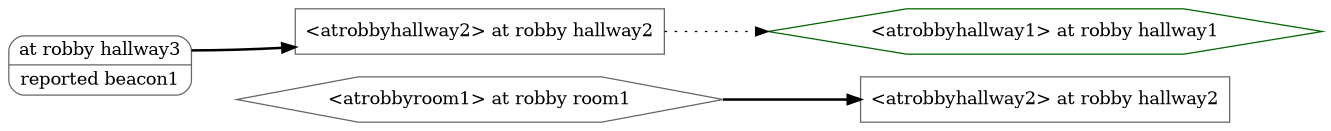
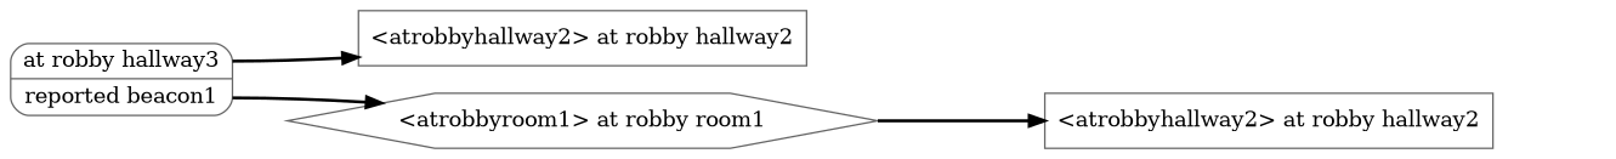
  digraph {
    rankdir=LR
    node [color=gray40 shape=box]
    edge [color=black headport=atrobbyhallway2 style=bold]
    n1 [label="<atrobbyhallway3> at robby hallway3|<reportedbeacon1> reported beacon1" shape=Mrecord]
    n2 [label="<atrobbyhallway2> at robby hallway2"]
    n3 [label="<atrobbyroom1> at robby room1" shape=hexagon]
-   n4 [color=darkgreen label="<atrobbyhallway1> at robby hallway1" shape=hexagon]
    n5 [label="<atrobbyhallway2> at robby hallway2"]
    n1 -> n2 [tailport=atrobbyhallway3]
-   n2 -> n4 [headport=atrobbyhallway1 style=dotted tailport=atrobbyhallway2]
+   n1 -> n3 [headport=atrobbyroom1 tailport=reportedbeacon1]
    n3 -> n5 [tailport=atrobbyroom1]
  }
